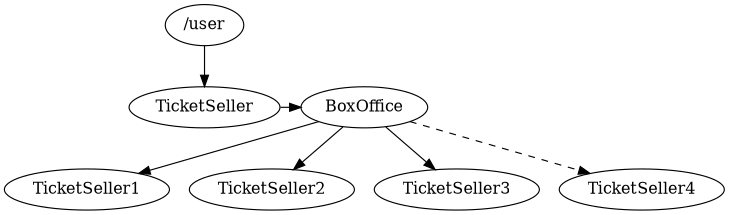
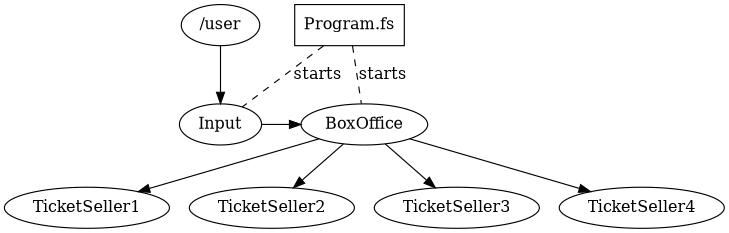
  digraph {
-   Input [group=g2 label=TicketSeller]
+   Input [group=g2]
    BoxOffice [group=g3]
    TicketSeller1
    TicketSeller2
    TicketSeller3
    TicketSeller4
+   n7 [label="Program.fs" shape=box]
    n8 [label="/user"]
    subgraph sub_1 {
      rank=same
      Input
      BoxOffice
    }
    Input -> BoxOffice
    BoxOffice -> TicketSeller1
    BoxOffice -> TicketSeller2
    BoxOffice -> TicketSeller3
-   BoxOffice -> TicketSeller4 [style=dashed]
+   BoxOffice -> TicketSeller4
+   n7 -> Input [arrowhead=none label=starts style=dashed]
+   n7 -> BoxOffice [arrowhead=none label=starts style=dashed]
    n8 -> Input
  }
